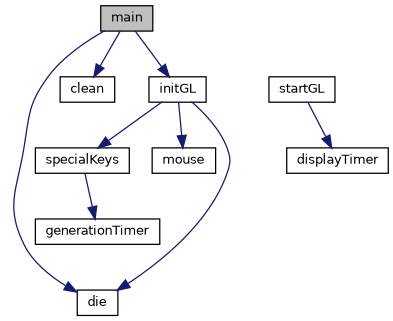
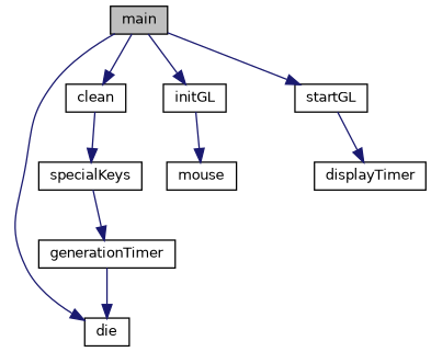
  digraph {
    rankdir=TB
    node [color=black fillcolor=white fontname=Helvetica fontsize=10 shape=record style=filled]
    edge [color=midnightblue fontname=Helvetica fontsize=10 labelfontname=Helvetica labelfontsize=10 style=solid]
    n1 [fillcolor=grey75 fontcolor=black height=0.2 label=main width=0.4]
    n2 [height=0.2 label=clean width=0.4]
    n3 [height=0.2 label=die width=0.4]
    n4 [height=0.2 label=initGL width=0.4]
    n5 [height=0.2 label=startGL width=0.4]
    n6 [height=0.2 label=mouse width=0.4]
    n7 [height=0.2 label=specialKeys width=0.4]
    n8 [height=0.2 label=displayTimer width=0.4]
    n9 [height=0.2 label=generationTimer width=0.4]
    n1 -> n2
    n1 -> n3
    n1 -> n4
+   n1 -> n5
    n4 -> n6
-   n4 -> n7
+   n2 -> n7
    n5 -> n8
    n7 -> n9
-   n4 -> n3
+   n9 -> n3
  }
